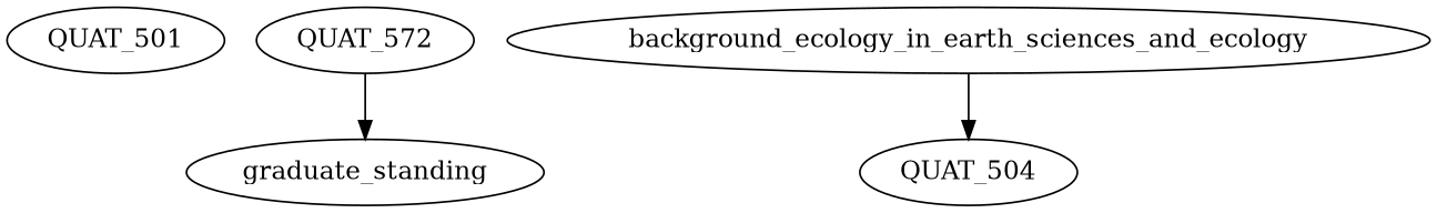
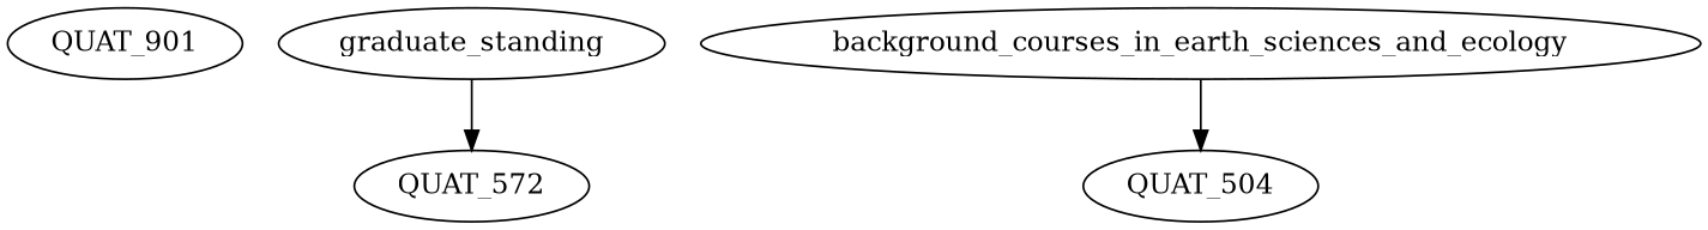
  digraph {
    fontname="DejaVu Serif"
    node [fontname="DejaVu Serif"]
    edge [color=black fontname="DejaVu Serif"]
-   QUAT_501
+   QUAT_501 [label=QUAT_901]
    n2 [label=QUAT_572]
    graduate_standing
-   background_courses_in_earth_sciences_and_ecology [label=background_ecology_in_earth_sciences_and_ecology]
+   background_courses_in_earth_sciences_and_ecology
    QUAT_504
-   n2 -> graduate_standing
+   graduate_standing -> n2
    background_courses_in_earth_sciences_and_ecology -> QUAT_504
  }
